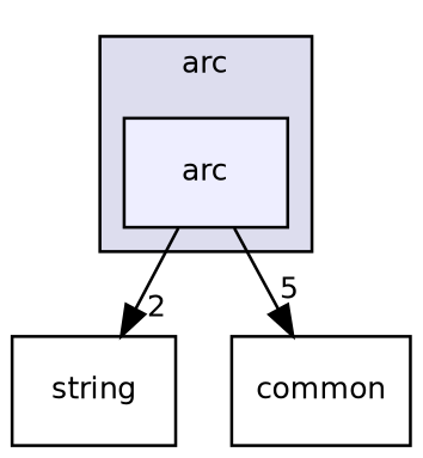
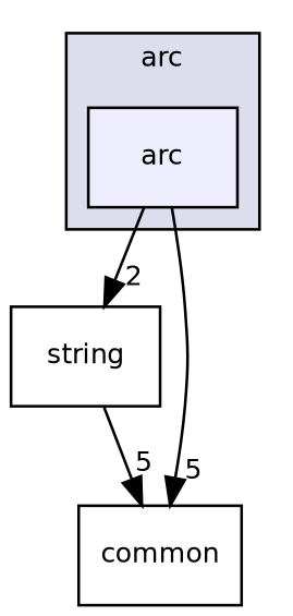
  digraph {
    compound=true
    node [fontname=Helvetica fontsize=10 shape=box]
    edge [headlabel=5 labeldistance=1.5 labelfontname=Helvetica labelfontsize=10]
    n1 [fillcolor="#eeeeff" label=arc pencolor=black style=filled]
    n2 [label=string]
    n3 [label=common]
    subgraph cluster_1 {
      bgcolor="#ddddee"
      fontname=Helvetica
      fontsize=10
      label=arc
      pencolor=black
      n1
    }
    n1 -> n2 [headlabel=2]
    n1 -> n3
+   n2 -> n3
  }
